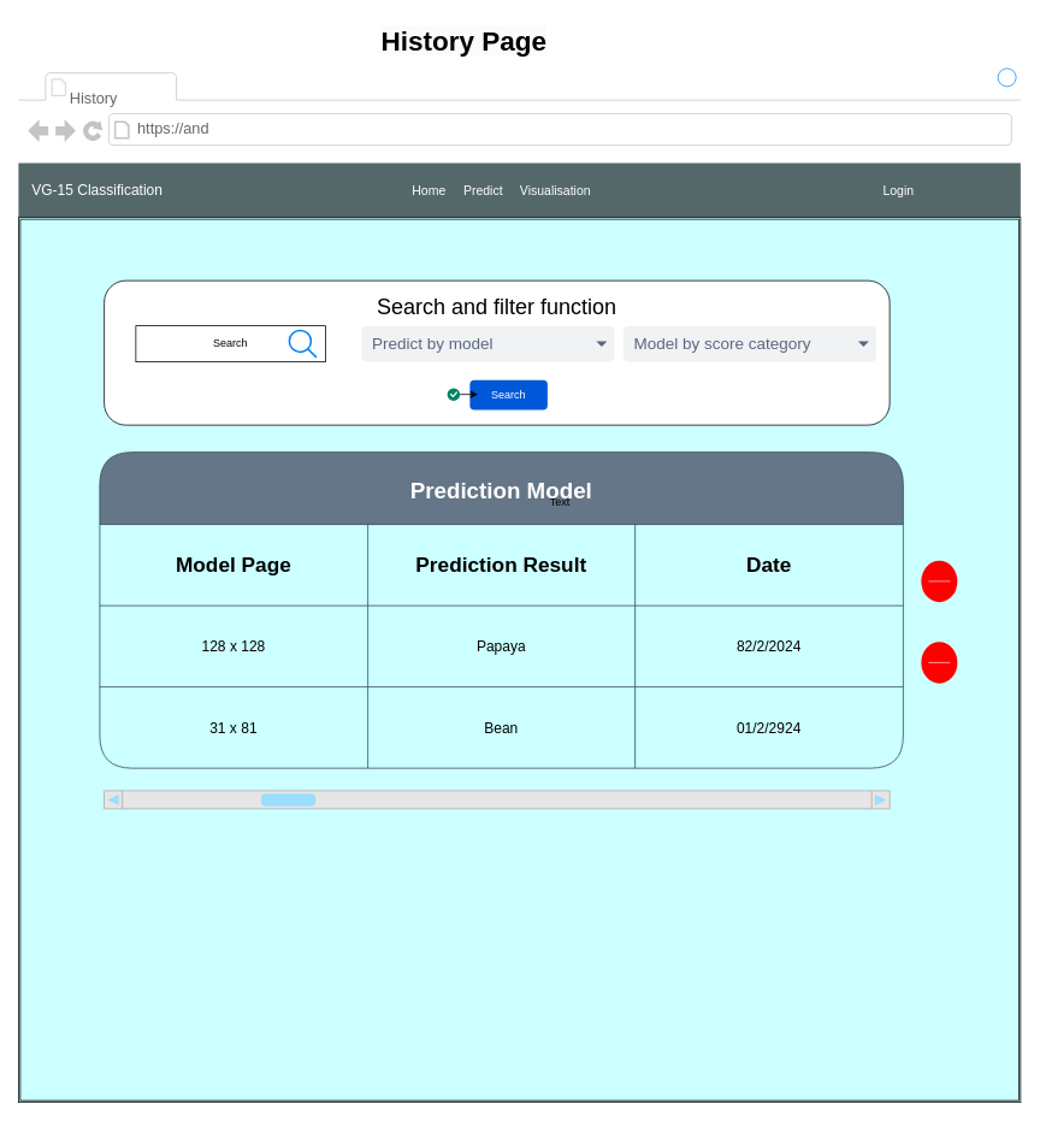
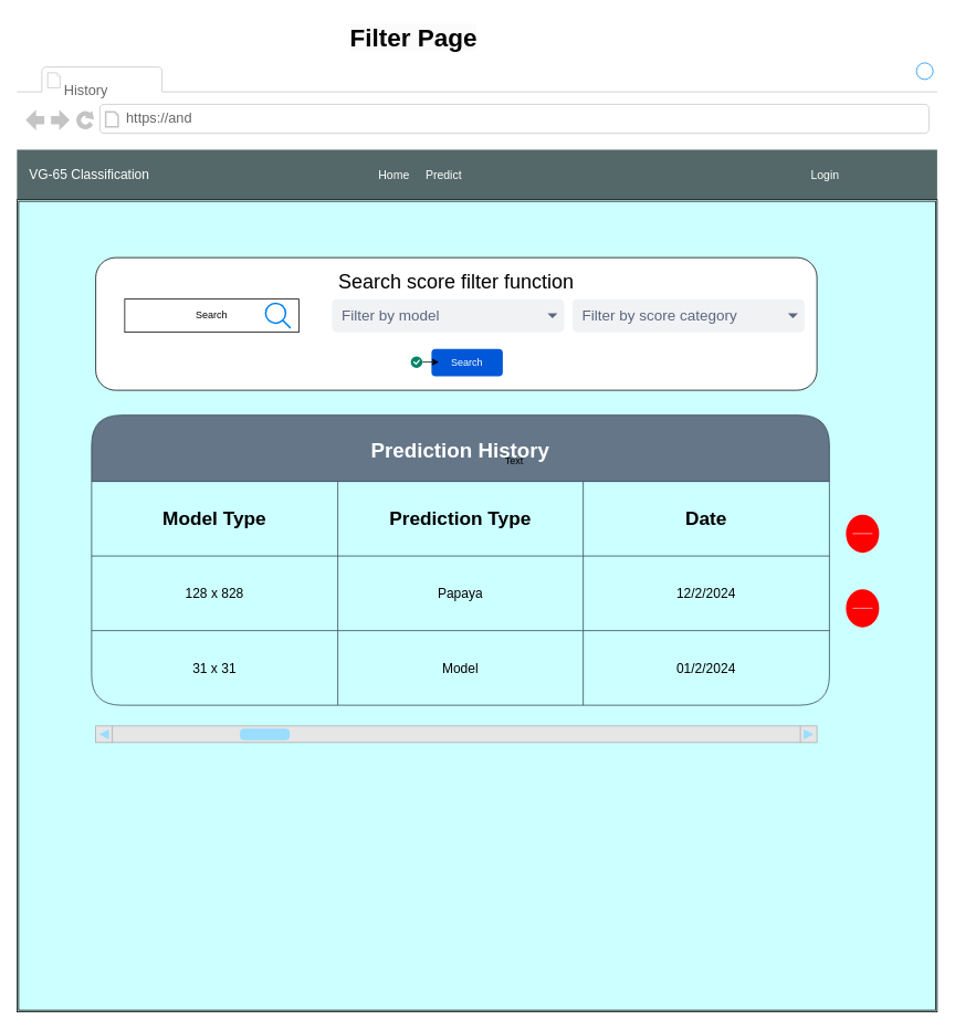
  <mxCell id="0" />
  <mxCell id="1" parent="0" />
  <mxCell id="2" value="&#10;&lt;span style=&quot;color: rgb(255, 255, 255); font-family: Helvetica; font-size: 16px; font-style: normal; font-variant-ligatures: normal; font-variant-caps: normal; font-weight: 400; letter-spacing: normal; orphans: 2; text-align: left; text-indent: 0px; text-transform: none; widows: 2; word-spacing: 0px; -webkit-text-stroke-width: 0px; background-color: rgb(251, 251, 251); text-decoration-thickness: initial; text-decoration-style: initial; text-decoration-color: initial; float: none; display: inline !important;&quot;&gt;CarPrice&lt;/span&gt;&#10;&#10;" style="strokeWidth=1;shadow=0;dashed=0;align=center;html=1;shape=mxgraph.mockup.containers.browserWindow;rSize=0;strokeColor=#FFFFFF;mainText=,;recursiveResize=0;rounded=0;labelBackgroundColor=none;fontFamily=Verdana;fontSize=12;gradientColor=#e4e2e2;labelPadding=0;strokeOpacity=100;" vertex="1" parent="1"><mxGeometry x="20" y="70" width="1110" height="990" as="geometry" /></mxCell>
  <mxCell id="3" value="History" style="strokeWidth=1;shadow=0;dashed=0;align=center;html=1;shape=mxgraph.mockup.containers.anchor;fontSize=17;fontColor=#666666;align=left;" vertex="1" parent="2"><mxGeometry x="55" y="25" width="180" height="28" as="geometry" /></mxCell>
  <mxCell id="4" value="https://and" style="strokeWidth=1;shadow=0;dashed=0;align=center;html=1;shape=mxgraph.mockup.containers.anchor;rSize=0;fontSize=17;fontColor=#666666;align=left;" vertex="1" parent="2"><mxGeometry x="130" y="60" width="250" height="26" as="geometry" /></mxCell>
- <mxCell id="5" value="VG-15 Classification" style="html=1;shadow=0;dashed=0;fillColor=#546869;strokeColor=none;fontSize=16;fontColor=#ffffff;align=left;spacing=15;" vertex="1" parent="2"><mxGeometry y="110" width="1110" height="60" as="geometry" /></mxCell>
+ <mxCell id="5" value="VG-65 Classification" style="html=1;shadow=0;dashed=0;fillColor=#546869;strokeColor=none;fontSize=16;fontColor=#ffffff;align=left;spacing=15;" vertex="1" parent="2"><mxGeometry y="110" width="1110" height="60" as="geometry" /></mxCell>
  <mxCell id="6" value="Login" style="fillColor=none;strokeColor=none;fontSize=14;fontColor=#ffffff;align=center;" vertex="1" parent="5"><mxGeometry width="70" height="50" relative="1" as="geometry"><mxPoint x="940" y="5" as="offset" /></mxGeometry></mxCell>
  <mxCell id="7" value="Home" style="fillColor=none;strokeColor=none;fontSize=14;fontColor=#ffffff;align=center;" vertex="1" parent="5"><mxGeometry x="420" y="5" width="70" height="50" as="geometry" /></mxCell>
  <mxCell id="8" value="Predict" style="fillColor=none;strokeColor=none;fontSize=14;fontColor=#ffffff;align=center;" vertex="1" parent="5"><mxGeometry x="480" y="5" width="70" height="50" as="geometry" /></mxCell>
- <mxCell id="9" value="Visualisation" style="fillColor=none;strokeColor=none;fontSize=14;fontColor=#ffffff;align=center;" vertex="1" parent="5"><mxGeometry x="560" y="5" width="70" height="50" as="geometry" /></mxCell>
  <mxCell id="10" value="" style="shape=ext;double=1;rounded=0;whiteSpace=wrap;html=1;fillColor=#CCFFFF;" vertex="1" parent="1"><mxGeometry x="20" y="240" width="1110" height="980" as="geometry" /></mxCell>
  <mxCell id="11" value="Text" style="text;strokeColor=none;align=center;fillColor=none;html=1;verticalAlign=middle;whiteSpace=wrap;rounded=0;" vertex="1" parent="1"><mxGeometry x="520" y="870" width="60" height="30" as="geometry" /></mxCell>
- <mxCell id="12" value="&lt;span style=&quot;color: rgb(0, 0, 0); font-family: Helvetica; font-size: 30px; font-style: normal; font-variant-ligatures: normal; font-variant-caps: normal; font-weight: 700; letter-spacing: normal; orphans: 2; text-align: center; text-indent: 0px; text-transform: none; widows: 2; word-spacing: 0px; -webkit-text-stroke-width: 0px; background-color: rgb(251, 251, 251); text-decoration-thickness: initial; text-decoration-style: initial; text-decoration-color: initial; float: none; display: inline !important;&quot;&gt;History Page&lt;/span&gt;" style="text;whiteSpace=wrap;html=1;" vertex="1" parent="1"><mxGeometry x="420" y="20" width="230" height="60" as="geometry" /></mxCell>
- <mxCell id="13" value="Prediction Model" style="shape=table;startSize=80;container=1;collapsible=0;childLayout=tableLayout;strokeColor=#314354;fontSize=25;rounded=1;fillColor=#647687;fontColor=#ffffff;fontStyle=1" vertex="1" parent="1"><mxGeometry x="110" y="500" width="890" height="350" as="geometry" /></mxCell>
+ <mxCell id="12" value="&lt;span style=&quot;color: rgb(0, 0, 0); font-family: Helvetica; font-size: 30px; font-style: normal; font-variant-ligatures: normal; font-variant-caps: normal; font-weight: 700; letter-spacing: normal; orphans: 2; text-align: center; text-indent: 0px; text-transform: none; widows: 2; word-spacing: 0px; -webkit-text-stroke-width: 0px; background-color: rgb(251, 251, 251); text-decoration-thickness: initial; text-decoration-style: initial; text-decoration-color: initial; float: none; display: inline !important;&quot;&gt;Filter Page&lt;/span&gt;" style="text;whiteSpace=wrap;html=1;" vertex="1" parent="1"><mxGeometry x="420" y="20" width="230" height="60" as="geometry" /></mxCell>
+ <mxCell id="13" value="Prediction History" style="shape=table;startSize=80;container=1;collapsible=0;childLayout=tableLayout;strokeColor=#314354;fontSize=25;rounded=1;fillColor=#647687;fontColor=#ffffff;fontStyle=1" vertex="1" parent="1"><mxGeometry x="110" y="500" width="890" height="350" as="geometry" /></mxCell>
  <mxCell id="14" value="" style="shape=tableRow;horizontal=0;startSize=0;swimlaneHead=0;swimlaneBody=0;strokeColor=inherit;top=0;left=0;bottom=0;right=0;collapsible=0;dropTarget=0;fillColor=none;points=[[0,0.5],[1,0.5]];portConstraint=eastwest;fontSize=16;" vertex="1" parent="13"><mxGeometry y="80" width="890" height="90" as="geometry" /></mxCell>
- <mxCell id="15" value="&lt;font size=&quot;1&quot; style=&quot;&quot;&gt;&lt;b style=&quot;font-size: 23px;&quot;&gt;Model Page&lt;/b&gt;&lt;/font&gt;" style="shape=partialRectangle;html=1;whiteSpace=wrap;connectable=0;strokeColor=inherit;overflow=hidden;fillColor=none;top=0;left=0;bottom=0;right=0;pointerEvents=1;fontSize=16;" vertex="1" parent="14"><mxGeometry width="297" height="90" as="geometry"><mxRectangle width="297" height="90" as="alternateBounds" /></mxGeometry></mxCell>
- <mxCell id="16" value="&lt;font style=&quot;font-size: 23px;&quot;&gt;&lt;b&gt;Prediction Result&lt;/b&gt;&lt;/font&gt;" style="shape=partialRectangle;html=1;whiteSpace=wrap;connectable=0;strokeColor=inherit;overflow=hidden;fillColor=none;top=0;left=0;bottom=0;right=0;pointerEvents=1;fontSize=16;" vertex="1" parent="14"><mxGeometry x="297" width="296" height="90" as="geometry"><mxRectangle width="296" height="90" as="alternateBounds" /></mxGeometry></mxCell>
+ <mxCell id="15" value="&lt;font size=&quot;1&quot; style=&quot;&quot;&gt;&lt;b style=&quot;font-size: 23px;&quot;&gt;Model Type&lt;/b&gt;&lt;/font&gt;" style="shape=partialRectangle;html=1;whiteSpace=wrap;connectable=0;strokeColor=inherit;overflow=hidden;fillColor=none;top=0;left=0;bottom=0;right=0;pointerEvents=1;fontSize=16;" vertex="1" parent="14"><mxGeometry width="297" height="90" as="geometry"><mxRectangle width="297" height="90" as="alternateBounds" /></mxGeometry></mxCell>
+ <mxCell id="16" value="&lt;font style=&quot;font-size: 23px;&quot;&gt;&lt;b&gt;Prediction Type&lt;/b&gt;&lt;/font&gt;" style="shape=partialRectangle;html=1;whiteSpace=wrap;connectable=0;strokeColor=inherit;overflow=hidden;fillColor=none;top=0;left=0;bottom=0;right=0;pointerEvents=1;fontSize=16;" vertex="1" parent="14"><mxGeometry x="297" width="296" height="90" as="geometry"><mxRectangle width="296" height="90" as="alternateBounds" /></mxGeometry></mxCell>
  <mxCell id="17" value="&lt;font style=&quot;font-size: 23px;&quot;&gt;&lt;b&gt;Date&lt;/b&gt;&lt;/font&gt;" style="shape=partialRectangle;html=1;whiteSpace=wrap;connectable=0;strokeColor=inherit;overflow=hidden;fillColor=none;top=0;left=0;bottom=0;right=0;pointerEvents=1;fontSize=16;" vertex="1" parent="14"><mxGeometry x="593" width="297" height="90" as="geometry"><mxRectangle width="297" height="90" as="alternateBounds" /></mxGeometry></mxCell>
  <mxCell id="18" value="" style="shape=tableRow;horizontal=0;startSize=0;swimlaneHead=0;swimlaneBody=0;strokeColor=inherit;top=0;left=0;bottom=0;right=0;collapsible=0;dropTarget=0;fillColor=none;points=[[0,0.5],[1,0.5]];portConstraint=eastwest;fontSize=16;" vertex="1" parent="13"><mxGeometry y="170" width="890" height="90" as="geometry" /></mxCell>
- <mxCell id="19" value="128 x 128" style="shape=partialRectangle;html=1;whiteSpace=wrap;connectable=0;strokeColor=inherit;overflow=hidden;fillColor=none;top=0;left=0;bottom=0;right=0;pointerEvents=1;fontSize=16;" vertex="1" parent="18"><mxGeometry width="297" height="90" as="geometry"><mxRectangle width="297" height="90" as="alternateBounds" /></mxGeometry></mxCell>
+ <mxCell id="19" value="128 x 828" style="shape=partialRectangle;html=1;whiteSpace=wrap;connectable=0;strokeColor=inherit;overflow=hidden;fillColor=none;top=0;left=0;bottom=0;right=0;pointerEvents=1;fontSize=16;" vertex="1" parent="18"><mxGeometry width="297" height="90" as="geometry"><mxRectangle width="297" height="90" as="alternateBounds" /></mxGeometry></mxCell>
  <mxCell id="20" value="Papaya" style="shape=partialRectangle;html=1;whiteSpace=wrap;connectable=0;strokeColor=inherit;overflow=hidden;fillColor=none;top=0;left=0;bottom=0;right=0;pointerEvents=1;fontSize=16;" vertex="1" parent="18"><mxGeometry x="297" width="296" height="90" as="geometry"><mxRectangle width="296" height="90" as="alternateBounds" /></mxGeometry></mxCell>
- <mxCell id="21" value="82/2/2024" style="shape=partialRectangle;html=1;whiteSpace=wrap;connectable=0;strokeColor=inherit;overflow=hidden;fillColor=none;top=0;left=0;bottom=0;right=0;pointerEvents=1;fontSize=16;" vertex="1" parent="18"><mxGeometry x="593" width="297" height="90" as="geometry"><mxRectangle width="297" height="90" as="alternateBounds" /></mxGeometry></mxCell>
+ <mxCell id="21" value="12/2/2024" style="shape=partialRectangle;html=1;whiteSpace=wrap;connectable=0;strokeColor=inherit;overflow=hidden;fillColor=none;top=0;left=0;bottom=0;right=0;pointerEvents=1;fontSize=16;" vertex="1" parent="18"><mxGeometry x="593" width="297" height="90" as="geometry"><mxRectangle width="297" height="90" as="alternateBounds" /></mxGeometry></mxCell>
  <mxCell id="22" value="" style="shape=tableRow;horizontal=0;startSize=0;swimlaneHead=0;swimlaneBody=0;strokeColor=inherit;top=0;left=0;bottom=0;right=0;collapsible=0;dropTarget=0;fillColor=none;points=[[0,0.5],[1,0.5]];portConstraint=eastwest;fontSize=16;" vertex="1" parent="13"><mxGeometry y="260" width="890" height="90" as="geometry" /></mxCell>
- <mxCell id="23" value="31 x 81" style="shape=partialRectangle;html=1;whiteSpace=wrap;connectable=0;strokeColor=inherit;overflow=hidden;fillColor=none;top=0;left=0;bottom=0;right=0;pointerEvents=1;fontSize=16;" vertex="1" parent="22"><mxGeometry width="297" height="90" as="geometry"><mxRectangle width="297" height="90" as="alternateBounds" /></mxGeometry></mxCell>
- <mxCell id="24" value="Bean" style="shape=partialRectangle;html=1;whiteSpace=wrap;connectable=0;strokeColor=inherit;overflow=hidden;fillColor=none;top=0;left=0;bottom=0;right=0;pointerEvents=1;fontSize=16;" vertex="1" parent="22"><mxGeometry x="297" width="296" height="90" as="geometry"><mxRectangle width="296" height="90" as="alternateBounds" /></mxGeometry></mxCell>
- <mxCell id="25" value="01/2/2924" style="shape=partialRectangle;html=1;whiteSpace=wrap;connectable=0;strokeColor=inherit;overflow=hidden;fillColor=none;top=0;left=0;bottom=0;right=0;pointerEvents=1;fontSize=16;" vertex="1" parent="22"><mxGeometry x="593" width="297" height="90" as="geometry"><mxRectangle width="297" height="90" as="alternateBounds" /></mxGeometry></mxCell>
+ <mxCell id="23" value="31 x 31" style="shape=partialRectangle;html=1;whiteSpace=wrap;connectable=0;strokeColor=inherit;overflow=hidden;fillColor=none;top=0;left=0;bottom=0;right=0;pointerEvents=1;fontSize=16;" vertex="1" parent="22"><mxGeometry width="297" height="90" as="geometry"><mxRectangle width="297" height="90" as="alternateBounds" /></mxGeometry></mxCell>
+ <mxCell id="24" value="Model" style="shape=partialRectangle;html=1;whiteSpace=wrap;connectable=0;strokeColor=inherit;overflow=hidden;fillColor=none;top=0;left=0;bottom=0;right=0;pointerEvents=1;fontSize=16;" vertex="1" parent="22"><mxGeometry x="297" width="296" height="90" as="geometry"><mxRectangle width="296" height="90" as="alternateBounds" /></mxGeometry></mxCell>
+ <mxCell id="25" value="01/2/2024" style="shape=partialRectangle;html=1;whiteSpace=wrap;connectable=0;strokeColor=inherit;overflow=hidden;fillColor=none;top=0;left=0;bottom=0;right=0;pointerEvents=1;fontSize=16;" vertex="1" parent="22"><mxGeometry x="593" width="297" height="90" as="geometry"><mxRectangle width="297" height="90" as="alternateBounds" /></mxGeometry></mxCell>
  <mxCell id="26" value="" style="verticalLabelPosition=bottom;shadow=0;dashed=0;align=center;html=1;verticalAlign=top;strokeWidth=1;shape=mxgraph.mockup.navigation.scrollBar;strokeColor=#ada9a9;barPos=20;fillColor2=#99ddff;strokeColor2=none;fillColor=#E6E6E6;" vertex="1" parent="1"><mxGeometry x="115" y="875" width="870" height="20" as="geometry" /></mxCell>
  <mxCell id="27" value="" style="html=1;verticalLabelPosition=bottom;labelBackgroundColor=#ffffff;verticalAlign=top;shadow=0;dashed=0;strokeWidth=2;shape=mxgraph.ios7.misc.delete;fillColor=#ff0000;strokeColor=#ffffff;sketch=0;" vertex="1" parent="1"><mxGeometry x="1020" y="620" width="40" height="46" as="geometry" /></mxCell>
  <mxCell id="28" value="" style="html=1;verticalLabelPosition=bottom;labelBackgroundColor=#ffffff;verticalAlign=top;shadow=0;dashed=0;strokeWidth=2;shape=mxgraph.ios7.misc.delete;fillColor=#ff0000;strokeColor=#ffffff;sketch=0;" vertex="1" parent="1"><mxGeometry x="1020" y="710" width="40" height="46" as="geometry" /></mxCell>
  <mxCell id="29" value="" style="rounded=1;whiteSpace=wrap;html=1;" vertex="1" parent="1"><mxGeometry x="115" y="310" width="870" height="160" as="geometry" /></mxCell>
  <mxCell id="30" value="Text" style="text;strokeColor=none;align=center;fillColor=none;html=1;verticalAlign=middle;whiteSpace=wrap;rounded=0;" vertex="1" parent="1"><mxGeometry x="590" y="540" width="60" height="30" as="geometry" /></mxCell>
- <mxCell id="31" value="&lt;font style=&quot;font-size: 24px;&quot;&gt;Search and filter function&lt;/font&gt;" style="text;strokeColor=none;align=center;fillColor=none;html=1;verticalAlign=middle;whiteSpace=wrap;rounded=0;" vertex="1" parent="1"><mxGeometry x="290" y="310" width="520" height="60" as="geometry" /></mxCell>
+ <mxCell id="31" value="&lt;font style=&quot;font-size: 24px;&quot;&gt;Search score filter function&lt;/font&gt;" style="text;strokeColor=none;align=center;fillColor=none;html=1;verticalAlign=middle;whiteSpace=wrap;rounded=0;" vertex="1" parent="1"><mxGeometry x="290" y="310" width="520" height="60" as="geometry" /></mxCell>
  <mxCell id="32" value="Search" style="rounded=0;whiteSpace=wrap;html=1;" vertex="1" parent="1"><mxGeometry x="150" y="360" width="210" height="40" as="geometry" /></mxCell>
  <mxCell id="33" value="" style="html=1;verticalLabelPosition=bottom;align=center;labelBackgroundColor=#ffffff;verticalAlign=top;strokeWidth=2;strokeColor=#0080F0;shadow=0;dashed=0;shape=mxgraph.ios7.icons.looking_glass;" vertex="1" parent="1"><mxGeometry x="320" y="365" width="30" height="30" as="geometry" /></mxCell>
- <mxCell id="34" value="&lt;font style=&quot;font-size: 18px;&quot;&gt;Predict by model&lt;/font&gt;" style="rounded=1;fillColor=#F1F2F4;strokeColor=none;html=1;whiteSpace=wrap;fontColor=#596780;align=left;fontSize=12;spacingLeft=10;sketch=0;" vertex="1" parent="1"><mxGeometry x="400" y="360" width="280" height="40" as="geometry" /></mxCell>
+ <mxCell id="34" value="&lt;font style=&quot;font-size: 18px;&quot;&gt;Filter by model&lt;/font&gt;" style="rounded=1;fillColor=#F1F2F4;strokeColor=none;html=1;whiteSpace=wrap;fontColor=#596780;align=left;fontSize=12;spacingLeft=10;sketch=0;" vertex="1" parent="1"><mxGeometry x="400" y="360" width="280" height="40" as="geometry" /></mxCell>
  <mxCell id="35" value="" style="shape=triangle;direction=south;fillColor=#596780;strokeColor=none;html=1;sketch=0;" vertex="1" parent="34"><mxGeometry x="1" y="0.5" width="12" height="6" relative="1" as="geometry"><mxPoint x="-20" y="-3" as="offset" /></mxGeometry></mxCell>
- <mxCell id="36" value="&lt;font style=&quot;font-size: 18px;&quot;&gt;Model by score category&lt;/font&gt;" style="rounded=1;fillColor=#F1F2F4;strokeColor=none;html=1;whiteSpace=wrap;fontColor=#596780;align=left;fontSize=12;spacingLeft=10;sketch=0;" vertex="1" parent="1"><mxGeometry x="690" y="360" width="280" height="40" as="geometry" /></mxCell>
+ <mxCell id="36" value="&lt;font style=&quot;font-size: 18px;&quot;&gt;Filter by score category&lt;/font&gt;" style="rounded=1;fillColor=#F1F2F4;strokeColor=none;html=1;whiteSpace=wrap;fontColor=#596780;align=left;fontSize=12;spacingLeft=10;sketch=0;" vertex="1" parent="1"><mxGeometry x="690" y="360" width="280" height="40" as="geometry" /></mxCell>
  <mxCell id="37" value="" style="shape=triangle;direction=south;fillColor=#596780;strokeColor=none;html=1;sketch=0;" vertex="1" parent="36"><mxGeometry x="1" y="0.5" width="12" height="6" relative="1" as="geometry"><mxPoint x="-20" y="-3" as="offset" /></mxGeometry></mxCell>
  <mxCell id="38" value="Search" style="rounded=1;fillColor=#0057D8;align=center;strokeColor=none;html=1;whiteSpace=wrap;fontColor=#ffffff;fontSize=12;sketch=0;" vertex="1" parent="1"><mxGeometry x="520" y="420" width="86" height="33" as="geometry" /></mxCell>
  <mxCell id="39" value="" style="edgeStyle=orthogonalEdgeStyle;rounded=0;orthogonalLoop=1;jettySize=auto;html=1;" edge="1" parent="1" source="40" target="38"><mxGeometry relative="1" as="geometry" /></mxCell>
  <mxCell id="40" value="" style="html=1;shadow=0;dashed=0;shape=mxgraph.atlassian.checkbox;fillColor=#008465;strokeColor=none;html=1;sketch=0;" vertex="1" parent="1"><mxGeometry x="495" y="429" width="14" height="14" as="geometry" /></mxCell>
